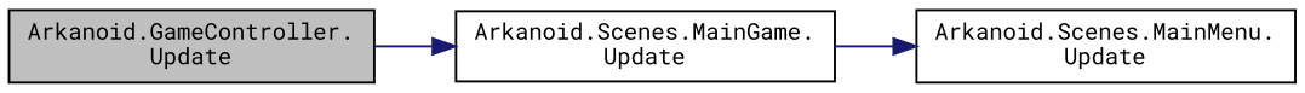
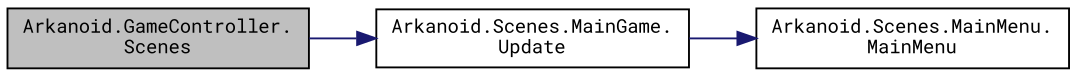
  digraph {
    fontname="Roboto Mono"
    rankdir=LR
    node [color=black fillcolor=white fontname="Roboto Mono" fontsize=10 shape=record style=filled]
    edge [color=midnightblue fontname="Roboto Mono" fontsize=10 labelfontname=Helvetica labelfontsize=10 style=solid]
-   n1 [fillcolor=grey75 fontcolor=black height=0.2 label="Arkanoid.GameController.\lUpdate" width=0.4]
+   n1 [fillcolor=grey75 fontcolor=black height=0.2 label="Arkanoid.GameController.\lScenes" width=0.4]
    n2 [height=0.2 label="Arkanoid.Scenes.MainGame.\lUpdate" width=0.4]
-   n3 [height=0.2 label="Arkanoid.Scenes.MainMenu.\lUpdate" width=0.4]
+   n3 [height=0.2 label="Arkanoid.Scenes.MainMenu.\lMainMenu" width=0.4]
    n1 -> n2
    n2 -> n3
  }
